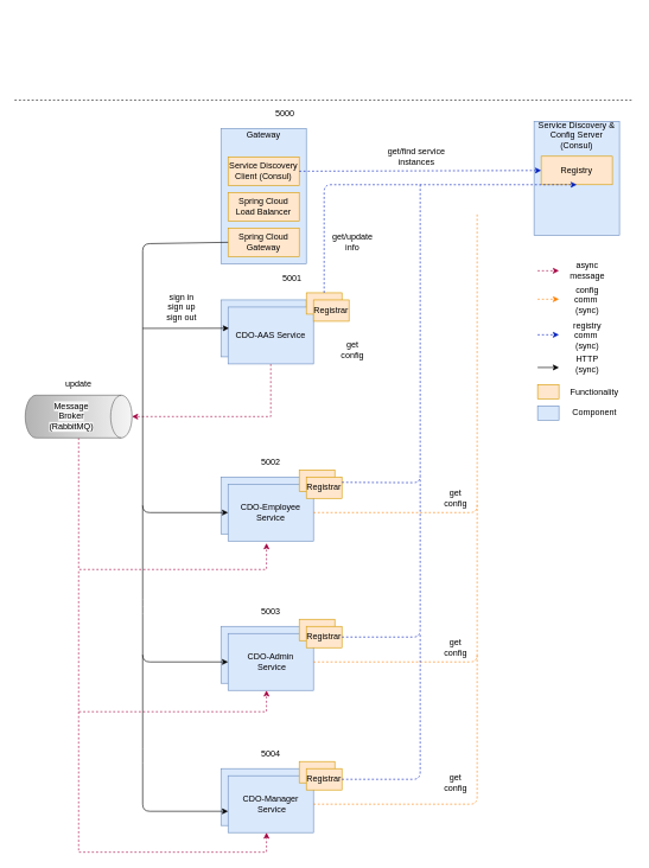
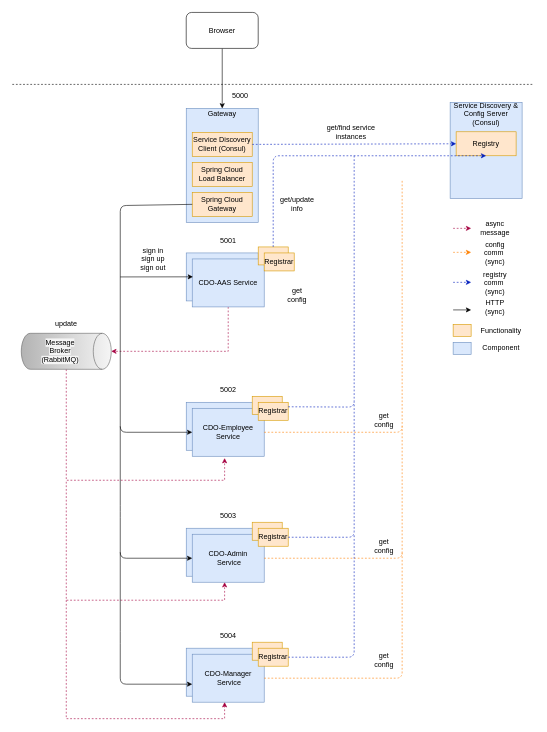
  <mxCell id="0" />
  <mxCell id="1" parent="0" />
  <mxCell id="2" value="" style="endArrow=none;dashed=1;html=1;" parent="1" edge="1"><mxGeometry width="50" height="50" relative="1" as="geometry"><mxPoint x="20" y="140" as="sourcePoint" /><mxPoint x="890" y="140" as="targetPoint" /></mxGeometry></mxCell>
+ <mxCell id="3" style="edgeStyle=orthogonalEdgeStyle;rounded=0;orthogonalLoop=1;jettySize=auto;html=1;exitX=0.5;exitY=1;exitDx=0;exitDy=0;entryX=0.5;entryY=0;entryDx=0;entryDy=0;" parent="1" source="4" target="9" edge="1"><mxGeometry relative="1" as="geometry"><mxPoint x="370" y="149" as="targetPoint" /></mxGeometry></mxCell>
+ <mxCell id="4" value="Browser" style="rounded=1;whiteSpace=wrap;html=1;" parent="1" vertex="1"><mxGeometry x="310" y="20" width="120" height="60" as="geometry" /></mxCell>
  <mxCell id="5" value="" style="rounded=0;whiteSpace=wrap;html=1;fillColor=#dae8fc;strokeColor=#6c8ebf;" parent="1" vertex="1"><mxGeometry x="310" y="180" width="120" height="190" as="geometry" /></mxCell>
  <mxCell id="6" value="Service Discovery Client (Consul)" style="rounded=0;whiteSpace=wrap;html=1;fillColor=#ffe6cc;strokeColor=#d79b00;" parent="1" vertex="1"><mxGeometry x="320" y="220" width="100" height="40" as="geometry" /></mxCell>
  <mxCell id="7" value="Spring Cloud Load Balancer" style="rounded=0;whiteSpace=wrap;html=1;fillColor=#ffe6cc;strokeColor=#d79b00;" parent="1" vertex="1"><mxGeometry x="320" y="270" width="100" height="40" as="geometry" /></mxCell>
  <mxCell id="8" value="Spring Cloud Gateway" style="rounded=0;whiteSpace=wrap;html=1;fillColor=#ffe6cc;strokeColor=#d79b00;" parent="1" vertex="1"><mxGeometry x="320" y="320" width="100" height="40" as="geometry" /></mxCell>
  <mxCell id="9" value="Gateway" style="text;html=1;strokeColor=none;fillColor=none;align=center;verticalAlign=middle;whiteSpace=wrap;rounded=0;" parent="1" vertex="1"><mxGeometry x="350" y="180" width="40" height="20" as="geometry" /></mxCell>
  <mxCell id="10" value="" style="rounded=0;whiteSpace=wrap;html=1;fillColor=#dae8fc;strokeColor=#6c8ebf;" parent="1" vertex="1"><mxGeometry x="750" y="170" width="120" height="160" as="geometry" /></mxCell>
  <mxCell id="11" value="Service Discovery &amp;amp; Config Server (Consul)" style="text;html=1;strokeColor=none;fillColor=none;align=center;verticalAlign=middle;whiteSpace=wrap;rounded=0;" parent="1" vertex="1"><mxGeometry x="755" y="180" width="110" height="20" as="geometry" /></mxCell>
  <mxCell id="12" value="Registry" style="rounded=0;whiteSpace=wrap;html=1;fillColor=#ffe6cc;strokeColor=#d79b00;" parent="1" vertex="1"><mxGeometry x="760" y="219" width="100" height="40" as="geometry" /></mxCell>
  <mxCell id="13" value="" style="rounded=0;whiteSpace=wrap;html=1;fillColor=#dae8fc;strokeColor=#6c8ebf;" parent="1" vertex="1"><mxGeometry x="310" y="421" width="120" height="80" as="geometry" /></mxCell>
  <mxCell id="14" style="edgeStyle=orthogonalEdgeStyle;rounded=0;orthogonalLoop=1;jettySize=auto;html=1;entryX=0.45;entryY=1.038;entryDx=0;entryDy=0;entryPerimeter=0;fillColor=#d80073;strokeColor=#A50040;dashed=1;exitX=1;exitY=0.5;exitDx=0;exitDy=0;exitPerimeter=0;" parent="1" source="15" target="19" edge="1"><mxGeometry relative="1" as="geometry"><mxPoint x="140" y="700" as="sourcePoint" /><Array as="points"><mxPoint x="110" y="800" /><mxPoint x="374" y="800" /></Array></mxGeometry></mxCell>
  <mxCell id="15" value="" style="shape=cylinder3;whiteSpace=wrap;html=1;boundedLbl=1;backgroundOutline=1;size=15;rotation=90;gradientColor=#b3b3b3;fillColor=#f5f5f5;strokeColor=#666666;" parent="1" vertex="1"><mxGeometry x="80" y="510" width="60" height="150" as="geometry" /></mxCell>
  <mxCell id="16" value="" style="rounded=0;whiteSpace=wrap;html=1;fillColor=#dae8fc;strokeColor=#6c8ebf;" parent="1" vertex="1"><mxGeometry x="310" y="670" width="120" height="80" as="geometry" /></mxCell>
  <mxCell id="17" style="edgeStyle=orthogonalEdgeStyle;rounded=0;orthogonalLoop=1;jettySize=auto;html=1;exitX=0.5;exitY=1;exitDx=0;exitDy=0;dashed=1;fillColor=#d80073;strokeColor=#A50040;entryX=0.5;entryY=0;entryDx=0;entryDy=0;entryPerimeter=0;" parent="1" source="18" target="15" edge="1"><mxGeometry relative="1" as="geometry"><mxPoint x="190" y="585" as="targetPoint" /><Array as="points"><mxPoint x="380" y="585" /></Array></mxGeometry></mxCell>
  <mxCell id="18" value="CDO-AAS Service" style="rounded=0;whiteSpace=wrap;html=1;fillColor=#dae8fc;strokeColor=#6c8ebf;" parent="1" vertex="1"><mxGeometry x="320" y="431" width="120" height="80" as="geometry" /></mxCell>
  <mxCell id="19" value="CDO-Employee Service" style="rounded=0;whiteSpace=wrap;html=1;fillColor=#dae8fc;strokeColor=#6c8ebf;" parent="1" vertex="1"><mxGeometry x="320" y="680" width="120" height="80" as="geometry" /></mxCell>
  <mxCell id="20" value="" style="endArrow=classic;html=1;dashed=1;fillColor=#d80073;strokeColor=#A50040;" parent="1" edge="1"><mxGeometry width="50" height="50" relative="1" as="geometry"><mxPoint x="755" y="380" as="sourcePoint" /><mxPoint x="785" y="380" as="targetPoint" /></mxGeometry></mxCell>
  <mxCell id="21" value="" style="rounded=0;whiteSpace=wrap;html=1;fillColor=#ffe6cc;strokeColor=#d79b00;" parent="1" vertex="1"><mxGeometry x="430" y="411" width="50" height="30" as="geometry" /></mxCell>
  <mxCell id="22" value="" style="rounded=0;whiteSpace=wrap;html=1;fillColor=#ffe6cc;strokeColor=#d79b00;" parent="1" vertex="1"><mxGeometry x="420" y="660" width="50" height="30" as="geometry" /></mxCell>
  <mxCell id="23" value="Registrar" style="rounded=0;whiteSpace=wrap;html=1;fillColor=#ffe6cc;strokeColor=#d79b00;" parent="1" vertex="1"><mxGeometry x="440" y="421" width="50" height="30" as="geometry" /></mxCell>
  <mxCell id="24" value="Registrar" style="rounded=0;whiteSpace=wrap;html=1;fillColor=#ffe6cc;strokeColor=#d79b00;" parent="1" vertex="1"><mxGeometry x="430" y="670" width="50" height="30" as="geometry" /></mxCell>
  <mxCell id="25" value="async message" style="text;html=1;strokeColor=none;fillColor=none;align=center;verticalAlign=middle;whiteSpace=wrap;rounded=0;" parent="1" vertex="1"><mxGeometry x="805" y="370" width="40" height="20" as="geometry" /></mxCell>
  <mxCell id="26" value="" style="endArrow=classic;html=1;dashed=1;exitX=0.5;exitY=0;exitDx=0;exitDy=0;entryX=0.5;entryY=1;entryDx=0;entryDy=0;fillColor=#0050ef;strokeColor=#001DBC;" parent="1" source="21" target="12" edge="1"><mxGeometry width="50" height="50" relative="1" as="geometry"><mxPoint x="530" y="350" as="sourcePoint" /><mxPoint x="580" y="300" as="targetPoint" /><Array as="points"><mxPoint x="455" y="259" /></Array></mxGeometry></mxCell>
  <mxCell id="27" value="" style="endArrow=none;html=1;dashed=1;exitX=1;exitY=0.25;exitDx=0;exitDy=0;fillColor=#0050ef;strokeColor=#001DBC;endFill=0;" parent="1" source="24" edge="1"><mxGeometry width="50" height="50" relative="1" as="geometry"><mxPoint x="530" y="350" as="sourcePoint" /><mxPoint x="590" y="259" as="targetPoint" /><Array as="points"><mxPoint x="590" y="678" /><mxPoint x="590" y="400" /></Array></mxGeometry></mxCell>
  <mxCell id="28" value="" style="endArrow=classic;html=1;dashed=1;fillColor=#0050ef;strokeColor=#001DBC;" parent="1" edge="1"><mxGeometry width="50" height="50" relative="1" as="geometry"><mxPoint x="755" y="470" as="sourcePoint" /><mxPoint x="785" y="470" as="targetPoint" /></mxGeometry></mxCell>
  <mxCell id="29" value="registry comm&amp;nbsp; (sync)" style="text;html=1;strokeColor=none;fillColor=none;align=center;verticalAlign=middle;whiteSpace=wrap;rounded=0;" parent="1" vertex="1"><mxGeometry x="805" y="461" width="40" height="20" as="geometry" /></mxCell>
  <mxCell id="30" value="" style="endArrow=classic;html=1;exitX=0;exitY=0.5;exitDx=0;exitDy=0;entryX=0;entryY=0.5;entryDx=0;entryDy=0;" parent="1" source="8" target="19" edge="1"><mxGeometry width="50" height="50" relative="1" as="geometry"><mxPoint x="530" y="330" as="sourcePoint" /><mxPoint x="308" y="720" as="targetPoint" /><Array as="points"><mxPoint x="200" y="342" /><mxPoint x="200" y="720" /></Array></mxGeometry></mxCell>
  <mxCell id="31" value="" style="endArrow=classic;html=1;entryX=0.01;entryY=0.373;entryDx=0;entryDy=0;entryPerimeter=0;" parent="1" target="18" edge="1"><mxGeometry width="50" height="50" relative="1" as="geometry"><mxPoint x="200" y="461" as="sourcePoint" /><mxPoint x="580" y="280" as="targetPoint" /></mxGeometry></mxCell>
  <mxCell id="32" value="" style="endArrow=classic;html=1;" parent="1" edge="1"><mxGeometry width="50" height="50" relative="1" as="geometry"><mxPoint x="755" y="516" as="sourcePoint" /><mxPoint x="785" y="516" as="targetPoint" /></mxGeometry></mxCell>
  <mxCell id="33" value="HTTP (sync)" style="text;html=1;strokeColor=none;fillColor=none;align=center;verticalAlign=middle;whiteSpace=wrap;rounded=0;" parent="1" vertex="1"><mxGeometry x="805" y="501" width="40" height="20" as="geometry" /></mxCell>
  <mxCell id="34" value="update" style="text;html=1;strokeColor=none;fillColor=none;align=center;verticalAlign=middle;whiteSpace=wrap;rounded=0;" parent="1" vertex="1"><mxGeometry x="90" y="530" width="40" height="20" as="geometry" /></mxCell>
  <mxCell id="35" value="5000" style="text;html=1;strokeColor=none;fillColor=none;align=center;verticalAlign=middle;whiteSpace=wrap;rounded=0;" parent="1" vertex="1"><mxGeometry x="380" y="150" width="40" height="20" as="geometry" /></mxCell>
  <mxCell id="36" value="sign in&lt;br&gt;sign up&lt;br&gt;sign out" style="text;html=1;strokeColor=none;fillColor=none;align=center;verticalAlign=middle;whiteSpace=wrap;rounded=0;" parent="1" vertex="1"><mxGeometry x="230" y="421" width="50" height="20" as="geometry" /></mxCell>
  <mxCell id="37" value="get/update info" style="text;html=1;strokeColor=none;fillColor=none;align=center;verticalAlign=middle;whiteSpace=wrap;rounded=0;" parent="1" vertex="1"><mxGeometry x="465" y="330" width="60" height="19" as="geometry" /></mxCell>
  <mxCell id="38" value="" style="endArrow=classic;html=1;exitX=1;exitY=0.5;exitDx=0;exitDy=0;entryX=0;entryY=0.5;entryDx=0;entryDy=0;dashed=1;fillColor=#0050ef;strokeColor=#001DBC;" parent="1" source="6" target="12" edge="1"><mxGeometry width="50" height="50" relative="1" as="geometry"><mxPoint x="530" y="280" as="sourcePoint" /><mxPoint x="580" y="230" as="targetPoint" /></mxGeometry></mxCell>
  <mxCell id="39" value="get/find service instances" style="text;html=1;strokeColor=none;fillColor=none;align=center;verticalAlign=middle;whiteSpace=wrap;rounded=0;" parent="1" vertex="1"><mxGeometry x="540" y="210" width="90" height="20" as="geometry" /></mxCell>
  <mxCell id="40" value="" style="rounded=0;whiteSpace=wrap;html=1;fillColor=#ffe6cc;strokeColor=#d79b00;" parent="1" vertex="1"><mxGeometry x="755" y="540" width="30" height="20" as="geometry" /></mxCell>
  <mxCell id="41" value="Functionality" style="text;html=1;strokeColor=none;fillColor=none;align=center;verticalAlign=middle;whiteSpace=wrap;rounded=0;" parent="1" vertex="1"><mxGeometry x="815" y="541" width="40" height="20" as="geometry" /></mxCell>
  <mxCell id="42" value="" style="rounded=0;whiteSpace=wrap;html=1;fillColor=#dae8fc;strokeColor=#6c8ebf;" parent="1" vertex="1"><mxGeometry x="755" y="570" width="30" height="20" as="geometry" /></mxCell>
  <mxCell id="43" value="Component" style="text;html=1;strokeColor=none;fillColor=none;align=center;verticalAlign=middle;whiteSpace=wrap;rounded=0;" parent="1" vertex="1"><mxGeometry x="815" y="570" width="40" height="20" as="geometry" /></mxCell>
  <mxCell id="44" value="&lt;span style=&quot;background-color: rgb(245 , 245 , 245)&quot;&gt;Message Broker (RabbitMQ)&lt;/span&gt;" style="text;html=1;strokeColor=none;fillColor=none;align=center;verticalAlign=middle;whiteSpace=wrap;rounded=0;" parent="1" vertex="1"><mxGeometry x="80" y="575" width="40" height="20" as="geometry" /></mxCell>
  <mxCell id="45" value="" style="endArrow=none;html=1;dashed=1;exitX=1;exitY=0.5;exitDx=0;exitDy=0;fillColor=#0050ef;endFill=0;strokeColor=#FF8000;" parent="1" source="19" edge="1"><mxGeometry width="50" height="50" relative="1" as="geometry"><mxPoint x="675" y="421" as="sourcePoint" /><mxPoint x="670" y="300" as="targetPoint" /><Array as="points"><mxPoint x="670" y="720" /></Array></mxGeometry></mxCell>
  <mxCell id="46" value="get config" style="text;html=1;strokeColor=none;fillColor=none;align=center;verticalAlign=middle;whiteSpace=wrap;rounded=0;" parent="1" vertex="1"><mxGeometry x="475" y="481" width="40" height="20" as="geometry" /></mxCell>
  <mxCell id="47" value="get config" style="text;html=1;strokeColor=none;fillColor=none;align=center;verticalAlign=middle;whiteSpace=wrap;rounded=0;" parent="1" vertex="1"><mxGeometry x="620" y="690" width="40" height="20" as="geometry" /></mxCell>
  <mxCell id="48" value="" style="endArrow=classic;html=1;dashed=1;fillColor=#0050ef;strokeColor=#FF8000;" parent="1" edge="1"><mxGeometry width="50" height="50" relative="1" as="geometry"><mxPoint x="755" y="420" as="sourcePoint" /><mxPoint x="785" y="420" as="targetPoint" /></mxGeometry></mxCell>
  <mxCell id="49" value="config comm&amp;nbsp; (sync)" style="text;html=1;strokeColor=none;fillColor=none;align=center;verticalAlign=middle;whiteSpace=wrap;rounded=0;" parent="1" vertex="1"><mxGeometry x="805" y="411" width="40" height="20" as="geometry" /></mxCell>
  <mxCell id="50" value="" style="rounded=0;whiteSpace=wrap;html=1;fillColor=#dae8fc;strokeColor=#6c8ebf;" parent="1" vertex="1"><mxGeometry x="310" y="880" width="120" height="80" as="geometry" /></mxCell>
  <mxCell id="51" value="CDO-Admin&lt;br&gt;&amp;nbsp;Service" style="rounded=0;whiteSpace=wrap;html=1;fillColor=#dae8fc;strokeColor=#6c8ebf;" parent="1" vertex="1"><mxGeometry x="320" y="890" width="120" height="80" as="geometry" /></mxCell>
  <mxCell id="52" value="" style="rounded=0;whiteSpace=wrap;html=1;fillColor=#ffe6cc;strokeColor=#d79b00;" parent="1" vertex="1"><mxGeometry x="420" y="870" width="50" height="30" as="geometry" /></mxCell>
  <mxCell id="53" value="Registrar" style="rounded=0;whiteSpace=wrap;html=1;fillColor=#ffe6cc;strokeColor=#d79b00;" parent="1" vertex="1"><mxGeometry x="430" y="880" width="50" height="30" as="geometry" /></mxCell>
  <mxCell id="54" value="" style="endArrow=none;html=1;dashed=1;exitX=1;exitY=0.5;exitDx=0;exitDy=0;fillColor=#0050ef;endFill=0;strokeColor=#FF8000;" parent="1" source="51" edge="1"><mxGeometry width="50" height="50" relative="1" as="geometry"><mxPoint x="470" y="910" as="sourcePoint" /><mxPoint x="670" y="710" as="targetPoint" /><Array as="points"><mxPoint x="670" y="930" /></Array></mxGeometry></mxCell>
  <mxCell id="55" value="get config" style="text;html=1;strokeColor=none;fillColor=none;align=center;verticalAlign=middle;whiteSpace=wrap;rounded=0;" parent="1" vertex="1"><mxGeometry x="620" y="900" width="40" height="20" as="geometry" /></mxCell>
  <mxCell id="56" value="" style="endArrow=none;html=1;dashed=1;exitX=1;exitY=0.5;exitDx=0;exitDy=0;fillColor=#0050ef;strokeColor=#001DBC;endFill=0;" parent="1" source="53" edge="1"><mxGeometry width="50" height="50" relative="1" as="geometry"><mxPoint x="480" y="1088.5" as="sourcePoint" /><mxPoint x="590" y="670" as="targetPoint" /><Array as="points"><mxPoint x="590" y="895" /><mxPoint x="590" y="811" /></Array></mxGeometry></mxCell>
  <mxCell id="57" value="" style="endArrow=classic;html=1;entryX=0;entryY=0.5;entryDx=0;entryDy=0;" parent="1" target="51" edge="1"><mxGeometry width="50" height="50" relative="1" as="geometry"><mxPoint x="200" y="710" as="sourcePoint" /><mxPoint x="320" y="1230" as="targetPoint" /><Array as="points"><mxPoint x="200" y="852" /><mxPoint x="200" y="930" /></Array></mxGeometry></mxCell>
  <mxCell id="58" style="edgeStyle=orthogonalEdgeStyle;rounded=0;orthogonalLoop=1;jettySize=auto;html=1;fillColor=#d80073;strokeColor=#A50040;dashed=1;exitX=1;exitY=0.5;exitDx=0;exitDy=0;exitPerimeter=0;" parent="1" edge="1"><mxGeometry relative="1" as="geometry"><mxPoint x="110" y="802.5" as="sourcePoint" /><mxPoint x="374" y="970" as="targetPoint" /><Array as="points"><mxPoint x="110" y="1000" /><mxPoint x="374" y="1000" /></Array></mxGeometry></mxCell>
- <mxCell id="59" value="5001" style="text;html=1;strokeColor=none;fillColor=none;align=center;verticalAlign=middle;whiteSpace=wrap;rounded=0;" parent="1" vertex="1"><mxGeometry x="390" y="381" width="40" height="20" as="geometry" /></mxCell>
+ <mxCell id="59" value="5001" style="text;html=1;strokeColor=none;fillColor=none;align=center;verticalAlign=middle;whiteSpace=wrap;rounded=0;" parent="1" vertex="1"><mxGeometry x="360" y="391" width="40" height="20" as="geometry" /></mxCell>
  <mxCell id="60" value="5002" style="text;html=1;strokeColor=none;fillColor=none;align=center;verticalAlign=middle;whiteSpace=wrap;rounded=0;" parent="1" vertex="1"><mxGeometry x="360" y="640" width="40" height="20" as="geometry" /></mxCell>
  <mxCell id="61" value="5003" style="text;html=1;strokeColor=none;fillColor=none;align=center;verticalAlign=middle;whiteSpace=wrap;rounded=0;" parent="1" vertex="1"><mxGeometry x="360" y="850" width="40" height="20" as="geometry" /></mxCell>
  <mxCell id="62" value="" style="rounded=0;whiteSpace=wrap;html=1;fillColor=#dae8fc;strokeColor=#6c8ebf;" vertex="1" parent="1"><mxGeometry x="310" y="1080" width="120" height="80" as="geometry" /></mxCell>
  <mxCell id="63" value="CDO-Manager&lt;br&gt;&amp;nbsp;Service" style="rounded=0;whiteSpace=wrap;html=1;fillColor=#dae8fc;strokeColor=#6c8ebf;" vertex="1" parent="1"><mxGeometry x="320" y="1090" width="120" height="80" as="geometry" /></mxCell>
  <mxCell id="64" value="" style="rounded=0;whiteSpace=wrap;html=1;fillColor=#ffe6cc;strokeColor=#d79b00;" vertex="1" parent="1"><mxGeometry x="420" y="1070" width="50" height="30" as="geometry" /></mxCell>
  <mxCell id="65" value="Registrar" style="rounded=0;whiteSpace=wrap;html=1;fillColor=#ffe6cc;strokeColor=#d79b00;" vertex="1" parent="1"><mxGeometry x="430" y="1080" width="50" height="30" as="geometry" /></mxCell>
  <mxCell id="66" value="5004&lt;br&gt;" style="text;html=1;strokeColor=none;fillColor=none;align=center;verticalAlign=middle;whiteSpace=wrap;rounded=0;" vertex="1" parent="1"><mxGeometry x="360" y="1050" width="40" height="20" as="geometry" /></mxCell>
  <mxCell id="67" style="edgeStyle=orthogonalEdgeStyle;rounded=0;orthogonalLoop=1;jettySize=auto;html=1;fillColor=#d80073;strokeColor=#A50040;dashed=1;exitX=1;exitY=0.5;exitDx=0;exitDy=0;exitPerimeter=0;" edge="1" parent="1"><mxGeometry relative="1" as="geometry"><mxPoint x="110" y="1000" as="sourcePoint" /><mxPoint x="374" y="1170" as="targetPoint" /><Array as="points"><mxPoint x="110" y="1197.5" /><mxPoint x="374" y="1197.5" /></Array></mxGeometry></mxCell>
  <mxCell id="68" value="" style="endArrow=classic;html=1;entryX=0;entryY=0.5;entryDx=0;entryDy=0;" edge="1" parent="1"><mxGeometry width="50" height="50" relative="1" as="geometry"><mxPoint x="200" y="920" as="sourcePoint" /><mxPoint x="320" y="1140" as="targetPoint" /><Array as="points"><mxPoint x="200" y="1062" /><mxPoint x="200" y="1140" /></Array></mxGeometry></mxCell>
  <mxCell id="69" value="" style="endArrow=none;html=1;dashed=1;exitX=1;exitY=0.5;exitDx=0;exitDy=0;fillColor=#0050ef;strokeColor=#001DBC;endFill=0;" edge="1" parent="1"><mxGeometry width="50" height="50" relative="1" as="geometry"><mxPoint x="480" y="1095" as="sourcePoint" /><mxPoint x="590" y="890" as="targetPoint" /><Array as="points"><mxPoint x="590" y="1095" /><mxPoint x="590" y="1011" /></Array></mxGeometry></mxCell>
  <mxCell id="70" value="" style="endArrow=none;html=1;dashed=1;exitX=1;exitY=0.5;exitDx=0;exitDy=0;fillColor=#0050ef;endFill=0;strokeColor=#FF8000;" edge="1" parent="1"><mxGeometry width="50" height="50" relative="1" as="geometry"><mxPoint x="440" y="1130" as="sourcePoint" /><mxPoint x="670" y="920" as="targetPoint" /><Array as="points"><mxPoint x="670" y="1130" /></Array></mxGeometry></mxCell>
  <mxCell id="71" value="get config" style="text;html=1;strokeColor=none;fillColor=none;align=center;verticalAlign=middle;whiteSpace=wrap;rounded=0;" vertex="1" parent="1"><mxGeometry x="620" y="1090" width="40" height="20" as="geometry" /></mxCell>
